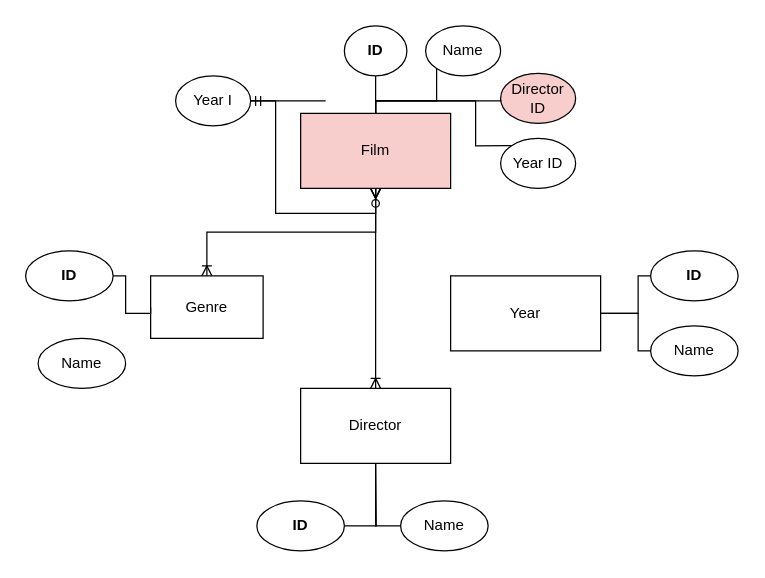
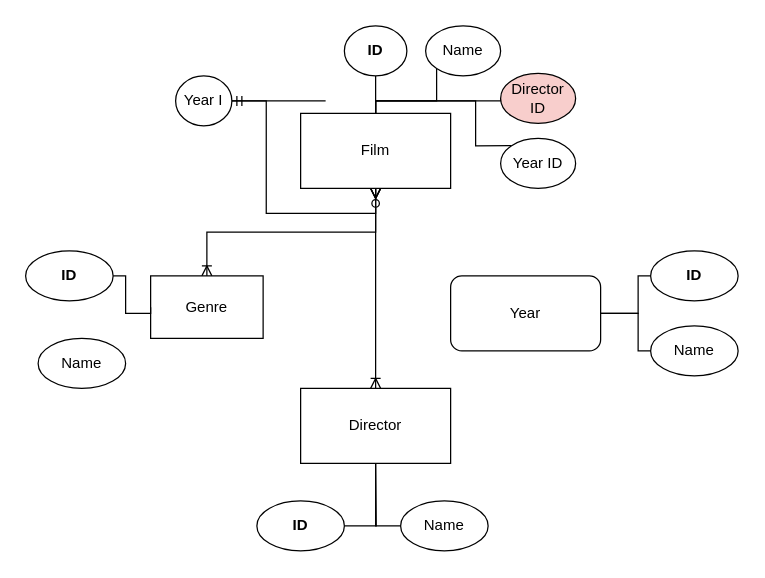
  <mxCell id="0" />
  <mxCell id="1" parent="0" />
  <mxCell id="2" style="edgeStyle=orthogonalEdgeStyle;rounded=0;orthogonalLoop=1;jettySize=auto;html=1;exitX=0.5;exitY=1;exitDx=0;exitDy=0;endArrow=ERmandOne;endFill=0;startArrow=ERmany;startFill=0;" edge="1" parent="1" source="5" target="18"><mxGeometry relative="1" as="geometry" /></mxCell>
  <mxCell id="3" style="edgeStyle=orthogonalEdgeStyle;rounded=0;orthogonalLoop=1;jettySize=auto;html=1;exitX=0.5;exitY=1;exitDx=0;exitDy=0;startArrow=ERmany;startFill=0;endArrow=ERoneToMany;endFill=0;" edge="1" parent="1" source="5" target="6"><mxGeometry relative="1" as="geometry" /></mxCell>
  <mxCell id="4" style="edgeStyle=orthogonalEdgeStyle;rounded=0;orthogonalLoop=1;jettySize=auto;html=1;exitX=0.5;exitY=1;exitDx=0;exitDy=0;startArrow=ERzeroToMany;startFill=0;endArrow=ERoneToMany;endFill=0;" edge="1" parent="1" source="5" target="7"><mxGeometry relative="1" as="geometry" /></mxCell>
- <mxCell id="5" value="Film" style="rounded=0;whiteSpace=wrap;html=1;fillColor=#f8cecc;" vertex="1" parent="1"><mxGeometry x="240" y="90" width="120" height="60" as="geometry" /></mxCell>
+ <mxCell id="5" value="Film" style="rounded=0;whiteSpace=wrap;html=1;" vertex="1" parent="1"><mxGeometry x="240" y="90" width="120" height="60" as="geometry" /></mxCell>
  <mxCell id="6" value="&lt;div&gt;Genre&lt;/div&gt;" style="rounded=0;whiteSpace=wrap;html=1;" vertex="1" parent="1"><mxGeometry x="120" y="220" width="90" height="50" as="geometry" /></mxCell>
  <mxCell id="7" value="Director" style="rounded=0;whiteSpace=wrap;html=1;" vertex="1" parent="1"><mxGeometry x="240" y="310" width="120" height="60" as="geometry" /></mxCell>
- <mxCell id="8" value="Year" style="rounded=0;whiteSpace=wrap;html=1;" vertex="1" parent="1"><mxGeometry x="360" y="220" width="120" height="60" as="geometry" /></mxCell>
+ <mxCell id="8" value="Year" style="whiteSpace=wrap;html=1;rounded=1;" vertex="1" parent="1"><mxGeometry x="360" y="220" width="120" height="60" as="geometry" /></mxCell>
  <mxCell id="9" style="edgeStyle=orthogonalEdgeStyle;rounded=0;orthogonalLoop=1;jettySize=auto;html=1;exitX=0.5;exitY=1;exitDx=0;exitDy=0;endArrow=none;endFill=0;" edge="1" parent="1" source="10" target="5"><mxGeometry relative="1" as="geometry" /></mxCell>
  <mxCell id="10" value="&lt;div&gt;&lt;b&gt;ID&lt;/b&gt;&lt;/div&gt;" style="ellipse;whiteSpace=wrap;html=1;" vertex="1" parent="1"><mxGeometry x="275" y="20" width="50" height="40" as="geometry" /></mxCell>
  <mxCell id="11" style="edgeStyle=orthogonalEdgeStyle;rounded=0;orthogonalLoop=1;jettySize=auto;html=1;exitX=0;exitY=1;exitDx=0;exitDy=0;endArrow=none;endFill=0;" edge="1" parent="1" source="12" target="5"><mxGeometry relative="1" as="geometry"><Array as="points"><mxPoint x="349" y="80" /><mxPoint x="300" y="80" /></Array></mxGeometry></mxCell>
  <mxCell id="12" value="Name" style="ellipse;whiteSpace=wrap;html=1;fontStyle=0" vertex="1" parent="1"><mxGeometry x="340" y="20" width="60" height="40" as="geometry" /></mxCell>
  <mxCell id="13" style="edgeStyle=orthogonalEdgeStyle;rounded=0;orthogonalLoop=1;jettySize=auto;html=1;exitX=0;exitY=0;exitDx=0;exitDy=0;entryX=0.5;entryY=0;entryDx=0;entryDy=0;endArrow=none;endFill=0;" edge="1" parent="1" source="14" target="5"><mxGeometry relative="1" as="geometry"><Array as="points"><mxPoint x="380" y="116" /><mxPoint x="380" y="80" /><mxPoint x="300" y="80" /></Array></mxGeometry></mxCell>
  <mxCell id="14" value="Year ID" style="ellipse;whiteSpace=wrap;html=1;fontStyle=0" vertex="1" parent="1"><mxGeometry x="400" y="110" width="60" height="40" as="geometry" /></mxCell>
  <mxCell id="15" style="edgeStyle=orthogonalEdgeStyle;rounded=0;orthogonalLoop=1;jettySize=auto;html=1;exitX=0;exitY=0.5;exitDx=0;exitDy=0;entryX=0.5;entryY=0;entryDx=0;entryDy=0;endArrow=none;endFill=0;" edge="1" parent="1" source="16" target="5"><mxGeometry relative="1" as="geometry"><Array as="points"><mxPoint x="400" y="80" /><mxPoint x="300" y="80" /></Array></mxGeometry></mxCell>
  <mxCell id="16" value="&lt;div&gt;Director &lt;br&gt;&lt;/div&gt;&lt;div&gt;ID&lt;/div&gt;" style="ellipse;whiteSpace=wrap;html=1;fontStyle=0;fillColor=#f8cecc;" vertex="1" parent="1"><mxGeometry x="400" y="58" width="60" height="40" as="geometry" /></mxCell>
  <mxCell id="17" style="edgeStyle=orthogonalEdgeStyle;rounded=0;orthogonalLoop=1;jettySize=auto;html=1;exitX=1;exitY=0.5;exitDx=0;exitDy=0;endArrow=none;endFill=0;" edge="1" parent="1" source="18"><mxGeometry relative="1" as="geometry"><mxPoint x="260" y="80" as="targetPoint" /></mxGeometry></mxCell>
- <mxCell id="18" value="Year I" style="ellipse;whiteSpace=wrap;html=1;fontStyle=0" vertex="1" parent="1"><mxGeometry x="140" y="60" width="60" height="40" as="geometry" /></mxCell>
+ <mxCell id="18" value="Year I" style="ellipse;whiteSpace=wrap;html=1;fontStyle=0" vertex="1" parent="1"><mxGeometry x="140" y="60" width="45" height="40" as="geometry" /></mxCell>
  <mxCell id="19" style="edgeStyle=orthogonalEdgeStyle;rounded=0;orthogonalLoop=1;jettySize=auto;html=1;exitX=1;exitY=0.5;exitDx=0;exitDy=0;entryX=0;entryY=0.5;entryDx=0;entryDy=0;startArrow=none;startFill=0;endArrow=none;endFill=0;" edge="1" parent="1" source="20" target="6"><mxGeometry relative="1" as="geometry"><Array as="points"><mxPoint x="100" y="220" /><mxPoint x="100" y="250" /></Array></mxGeometry></mxCell>
  <mxCell id="20" value="&lt;b&gt;ID&lt;/b&gt;" style="ellipse;whiteSpace=wrap;html=1;" vertex="1" parent="1"><mxGeometry x="20" y="200" width="70" height="40" as="geometry" /></mxCell>
  <mxCell id="21" style="edgeStyle=orthogonalEdgeStyle;rounded=0;orthogonalLoop=1;jettySize=auto;html=1;exitX=0;exitY=0.5;exitDx=0;exitDy=0;entryX=0.5;entryY=1;entryDx=0;entryDy=0;startArrow=none;startFill=0;endArrow=none;endFill=0;" edge="1" parent="1" source="22" target="7"><mxGeometry relative="1" as="geometry" /></mxCell>
  <mxCell id="22" value="Name" style="ellipse;whiteSpace=wrap;html=1;" vertex="1" parent="1"><mxGeometry x="320" y="400" width="70" height="40" as="geometry" /></mxCell>
  <mxCell id="23" style="edgeStyle=orthogonalEdgeStyle;rounded=0;orthogonalLoop=1;jettySize=auto;html=1;exitX=0;exitY=0.5;exitDx=0;exitDy=0;entryX=1;entryY=0.5;entryDx=0;entryDy=0;startArrow=none;startFill=0;endArrow=none;endFill=0;" edge="1" parent="1" source="24" target="8"><mxGeometry relative="1" as="geometry"><Array as="points"><mxPoint x="510" y="220" /><mxPoint x="510" y="250" /></Array></mxGeometry></mxCell>
  <mxCell id="24" value="&lt;b&gt;ID&lt;/b&gt;" style="ellipse;whiteSpace=wrap;html=1;" vertex="1" parent="1"><mxGeometry x="520" y="200" width="70" height="40" as="geometry" /></mxCell>
  <mxCell id="25" value="" style="edgeStyle=orthogonalEdgeStyle;rounded=0;orthogonalLoop=1;jettySize=auto;html=1;startArrow=none;startFill=0;endArrow=none;endFill=0;" edge="1" parent="1" source="26" target="8"><mxGeometry relative="1" as="geometry"><Array as="points"><mxPoint x="510" y="280" /><mxPoint x="510" y="250" /></Array></mxGeometry></mxCell>
  <mxCell id="26" value="Name" style="ellipse;whiteSpace=wrap;html=1;" vertex="1" parent="1"><mxGeometry x="520" y="260" width="70" height="40" as="geometry" /></mxCell>
  <mxCell id="27" style="edgeStyle=orthogonalEdgeStyle;rounded=0;orthogonalLoop=1;jettySize=auto;html=1;exitX=1;exitY=0.5;exitDx=0;exitDy=0;startArrow=none;startFill=0;endArrow=none;endFill=0;" edge="1" parent="1" source="28"><mxGeometry relative="1" as="geometry"><mxPoint x="300" y="370" as="targetPoint" /></mxGeometry></mxCell>
  <mxCell id="28" value="&lt;b&gt;ID&lt;/b&gt;" style="ellipse;whiteSpace=wrap;html=1;" vertex="1" parent="1"><mxGeometry x="205" y="400" width="70" height="40" as="geometry" /></mxCell>
  <mxCell id="29" value="Name" style="ellipse;whiteSpace=wrap;html=1;" vertex="1" parent="1"><mxGeometry x="30" y="270" width="70" height="40" as="geometry" /></mxCell>
